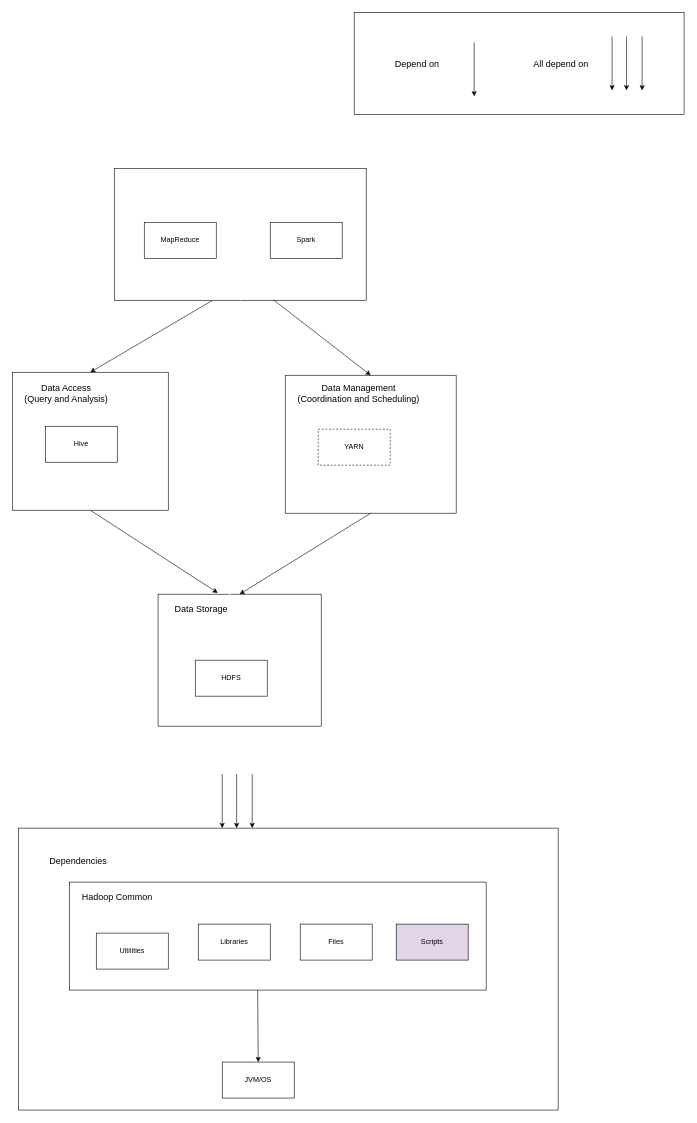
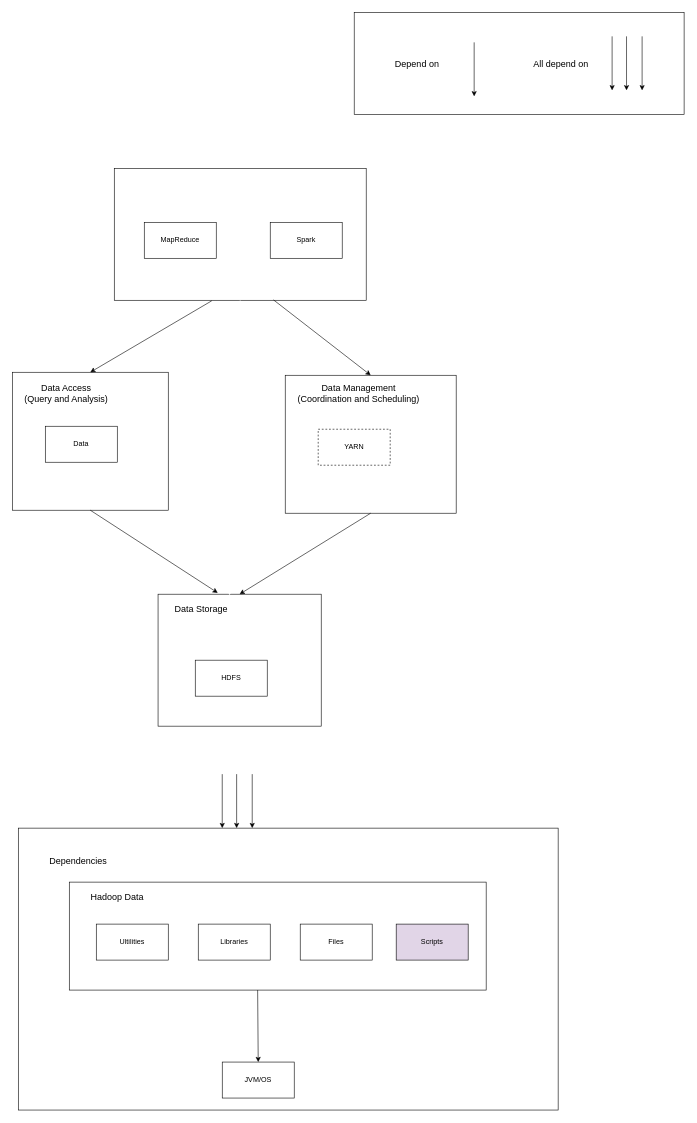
  <mxCell id="0" />
  <mxCell id="1" parent="0" />
  <mxCell id="2" value="" style="rounded=0;whiteSpace=wrap;html=1;align=left;" vertex="1" parent="1"><mxGeometry x="263" y="990" width="272" height="220" as="geometry" /></mxCell>
  <mxCell id="3" value="&lt;font style=&quot;font-size: 15px;&quot;&gt;Data Storage&lt;/font&gt;" style="text;html=1;align=center;verticalAlign=middle;whiteSpace=wrap;rounded=0;" vertex="1" parent="1"><mxGeometry x="250" y="1000" width="170" height="30" as="geometry" /></mxCell>
  <mxCell id="4" value="HDFS" style="rounded=0;whiteSpace=wrap;html=1;" vertex="1" parent="1"><mxGeometry x="325" y="1100" width="120" height="60" as="geometry" /></mxCell>
  <mxCell id="5" value="" style="rounded=0;whiteSpace=wrap;html=1;align=left;" vertex="1" parent="1"><mxGeometry x="190" y="280" width="420" height="220" as="geometry" /></mxCell>
  <mxCell id="6" value="MapReduce" style="rounded=0;whiteSpace=wrap;html=1;" vertex="1" parent="1"><mxGeometry x="240" y="370" width="120" height="60" as="geometry" /></mxCell>
  <mxCell id="7" value="Spark" style="rounded=0;whiteSpace=wrap;html=1;" vertex="1" parent="1"><mxGeometry x="450" y="370" width="120" height="60" as="geometry" /></mxCell>
  <mxCell id="8" value="" style="rounded=0;whiteSpace=wrap;html=1;align=left;" vertex="1" parent="1"><mxGeometry x="20" y="620" width="260" height="230" as="geometry" /></mxCell>
  <mxCell id="9" value="&lt;font style=&quot;font-size: 15px;&quot;&gt;Data Access&lt;br&gt;(Query and Analysis)&lt;/font&gt;" style="text;html=1;align=center;verticalAlign=middle;whiteSpace=wrap;rounded=0;" vertex="1" parent="1"><mxGeometry x="25" y="640" width="170" height="30" as="geometry" /></mxCell>
- <mxCell id="10" value="Hive" style="rounded=0;whiteSpace=wrap;html=1;" vertex="1" parent="1"><mxGeometry x="75" y="710" width="120" height="60" as="geometry" /></mxCell>
+ <mxCell id="10" value="Data" style="rounded=0;whiteSpace=wrap;html=1;" vertex="1" parent="1"><mxGeometry x="75" y="710" width="120" height="60" as="geometry" /></mxCell>
  <mxCell id="11" value="" style="endArrow=classic;html=1;rounded=0;entryX=0.5;entryY=0;entryDx=0;entryDy=0;exitX=0.387;exitY=1.004;exitDx=0;exitDy=0;exitPerimeter=0;strokeColor=#000000;" edge="1" parent="1" source="5" target="8"><mxGeometry width="50" height="50" relative="1" as="geometry"><mxPoint x="68.75" y="530" as="sourcePoint" /><mxPoint x="68.75" y="620" as="targetPoint" /></mxGeometry></mxCell>
  <mxCell id="12" value="" style="rounded=0;whiteSpace=wrap;html=1;align=left;" vertex="1" parent="1"><mxGeometry x="475" y="625" width="285" height="230" as="geometry" /></mxCell>
  <mxCell id="13" value="&lt;font style=&quot;font-size: 15px;&quot;&gt;Data Management&lt;/font&gt;&lt;div&gt;&lt;font style=&quot;font-size: 15px;&quot;&gt;(Coordination and Scheduling)&lt;/font&gt;&lt;/div&gt;" style="text;html=1;align=center;verticalAlign=middle;whiteSpace=wrap;rounded=0;" vertex="1" parent="1"><mxGeometry x="475" y="640" width="245" height="30" as="geometry" /></mxCell>
  <mxCell id="14" value="YARN" style="rounded=0;whiteSpace=wrap;html=1;dashed=1;" vertex="1" parent="1"><mxGeometry x="530" y="715" width="120" height="60" as="geometry" /></mxCell>
  <mxCell id="15" value="" style="endArrow=classic;html=1;rounded=0;entryX=0.5;entryY=0;entryDx=0;entryDy=0;exitX=0.632;exitY=0.997;exitDx=0;exitDy=0;exitPerimeter=0;strokeColor=#000000;" edge="1" parent="1" source="5" target="12"><mxGeometry width="50" height="50" relative="1" as="geometry"><mxPoint x="786.25" y="530" as="sourcePoint" /><mxPoint x="470" y="639" as="targetPoint" /></mxGeometry></mxCell>
  <mxCell id="16" value="" style="endArrow=classic;html=1;rounded=0;entryX=0.5;entryY=0;entryDx=0;entryDy=0;exitX=0.5;exitY=1;exitDx=0;exitDy=0;strokeColor=#000000;" edge="1" parent="1" source="12" target="2"><mxGeometry width="50" height="50" relative="1" as="geometry"><mxPoint x="613" y="881" as="sourcePoint" /><mxPoint x="410" y="1000" as="targetPoint" /></mxGeometry></mxCell>
  <mxCell id="17" value="" style="endArrow=classic;html=1;rounded=0;entryX=0.366;entryY=-0.01;entryDx=0;entryDy=0;exitX=0.5;exitY=1;exitDx=0;exitDy=0;entryPerimeter=0;strokeColor=#000000;" edge="1" parent="1" source="8" target="2"><mxGeometry width="50" height="50" relative="1" as="geometry"><mxPoint x="439" y="850" as="sourcePoint" /><mxPoint x="220" y="985" as="targetPoint" /></mxGeometry></mxCell>
  <mxCell id="18" value="" style="rounded=0;whiteSpace=wrap;html=1;" vertex="1" parent="1"><mxGeometry x="30" y="1380" width="900" height="470" as="geometry" /></mxCell>
  <mxCell id="19" value="&lt;font style=&quot;font-size: 15px;&quot;&gt;Dependencies&lt;/font&gt;" style="text;html=1;align=center;verticalAlign=middle;whiteSpace=wrap;rounded=0;" vertex="1" parent="1"><mxGeometry x="45" y="1420" width="170" height="30" as="geometry" /></mxCell>
  <mxCell id="20" value="JVM/OS" style="rounded=0;whiteSpace=wrap;html=1;" vertex="1" parent="1"><mxGeometry x="370" y="1770" width="120" height="60" as="geometry" /></mxCell>
  <mxCell id="21" value="" style="rounded=0;whiteSpace=wrap;html=1;align=left;" vertex="1" parent="1"><mxGeometry x="115" y="1470" width="695" height="180" as="geometry" /></mxCell>
- <mxCell id="22" value="&lt;font style=&quot;font-size: 15px;&quot;&gt;Hadoop Common&lt;/font&gt;" style="text;html=1;align=center;verticalAlign=middle;whiteSpace=wrap;rounded=0;" vertex="1" parent="1"><mxGeometry x="110" y="1480" width="170" height="30" as="geometry" /></mxCell>
+ <mxCell id="22" value="&lt;font style=&quot;font-size: 15px;&quot;&gt;Hadoop Data&lt;/font&gt;" style="text;html=1;align=center;verticalAlign=middle;whiteSpace=wrap;rounded=0;" vertex="1" parent="1"><mxGeometry x="110" y="1480" width="170" height="30" as="geometry" /></mxCell>
  <mxCell id="23" value="" style="endArrow=classic;html=1;rounded=0;entryX=0.5;entryY=0;entryDx=0;entryDy=0;exitX=0.459;exitY=1.003;exitDx=0;exitDy=0;exitPerimeter=0;strokeColor=#000000;" edge="1" parent="1" target="20"><mxGeometry width="50" height="50" relative="1" as="geometry"><mxPoint x="429" y="1650" as="sourcePoint" /><mxPoint x="429" y="1740" as="targetPoint" /></mxGeometry></mxCell>
- <mxCell id="24" value="Ultilities" style="rounded=0;whiteSpace=wrap;html=1;" vertex="1" parent="1"><mxGeometry x="160" y="1555" width="120" height="60" as="geometry" /></mxCell>
+ <mxCell id="24" value="Ultilities" style="rounded=0;whiteSpace=wrap;html=1;" vertex="1" parent="1"><mxGeometry x="160" y="1540" width="120" height="60" as="geometry" /></mxCell>
  <mxCell id="25" value="Libraries" style="rounded=0;whiteSpace=wrap;html=1;" vertex="1" parent="1"><mxGeometry x="330" y="1540" width="120" height="60" as="geometry" /></mxCell>
  <mxCell id="26" value="Files" style="rounded=0;whiteSpace=wrap;html=1;" vertex="1" parent="1"><mxGeometry x="500" y="1540" width="120" height="60" as="geometry" /></mxCell>
  <mxCell id="27" value="Scripts" style="rounded=0;whiteSpace=wrap;html=1;fillColor=#e1d5e7;" vertex="1" parent="1"><mxGeometry x="660" y="1540" width="120" height="60" as="geometry" /></mxCell>
  <mxCell id="28" value="" style="endArrow=classic;html=1;rounded=0;entryX=0.438;entryY=0.009;entryDx=0;entryDy=0;exitX=0.5;exitY=1;exitDx=0;exitDy=0;entryPerimeter=0;strokeColor=#FFFFFF;" edge="1" parent="1" source="5" target="2"><mxGeometry width="50" height="50" relative="1" as="geometry"><mxPoint x="400" y="800" as="sourcePoint" /><mxPoint x="613" y="938" as="targetPoint" /></mxGeometry></mxCell>
  <mxCell id="29" value="" style="endArrow=classic;html=1;rounded=0;entryX=0.459;entryY=0.003;entryDx=0;entryDy=0;exitX=0.459;exitY=1.003;exitDx=0;exitDy=0;exitPerimeter=0;entryPerimeter=0;strokeColor=#000000;" edge="1" parent="1"><mxGeometry width="50" height="50" relative="1" as="geometry"><mxPoint x="370" y="1290" as="sourcePoint" /><mxPoint x="370" y="1380" as="targetPoint" /></mxGeometry></mxCell>
  <mxCell id="30" value="" style="endArrow=classic;html=1;rounded=0;entryX=0.459;entryY=0.003;entryDx=0;entryDy=0;exitX=0.459;exitY=1.003;exitDx=0;exitDy=0;exitPerimeter=0;entryPerimeter=0;strokeColor=#000000;" edge="1" parent="1"><mxGeometry width="50" height="50" relative="1" as="geometry"><mxPoint x="394" y="1290" as="sourcePoint" /><mxPoint x="394" y="1380" as="targetPoint" /></mxGeometry></mxCell>
  <mxCell id="31" value="" style="endArrow=classic;html=1;rounded=0;entryX=0.459;entryY=0.003;entryDx=0;entryDy=0;exitX=0.459;exitY=1.003;exitDx=0;exitDy=0;exitPerimeter=0;entryPerimeter=0;strokeColor=#000000;" edge="1" parent="1"><mxGeometry width="50" height="50" relative="1" as="geometry"><mxPoint x="420" y="1290" as="sourcePoint" /><mxPoint x="420" y="1380" as="targetPoint" /></mxGeometry></mxCell>
  <mxCell id="32" value="" style="rounded=0;whiteSpace=wrap;html=1;" vertex="1" parent="1"><mxGeometry x="590" y="20" width="550" height="170" as="geometry" /></mxCell>
  <mxCell id="33" value="&lt;font style=&quot;font-size: 15px;&quot;&gt;Depend on&lt;/font&gt;" style="text;html=1;align=center;verticalAlign=middle;whiteSpace=wrap;rounded=0;" vertex="1" parent="1"><mxGeometry x="610" y="90" width="170" height="30" as="geometry" /></mxCell>
  <mxCell id="34" value="&lt;font style=&quot;font-size: 15px;&quot;&gt;All depend on&lt;/font&gt;" style="text;html=1;align=center;verticalAlign=middle;whiteSpace=wrap;rounded=0;" vertex="1" parent="1"><mxGeometry x="850" y="90" width="170" height="30" as="geometry" /></mxCell>
  <mxCell id="35" value="" style="endArrow=classic;html=1;rounded=0;entryX=0.459;entryY=0.003;entryDx=0;entryDy=0;exitX=0.459;exitY=1.003;exitDx=0;exitDy=0;exitPerimeter=0;entryPerimeter=0;strokeColor=#000000;" edge="1" parent="1"><mxGeometry width="50" height="50" relative="1" as="geometry"><mxPoint x="1020" y="60" as="sourcePoint" /><mxPoint x="1020" y="150" as="targetPoint" /></mxGeometry></mxCell>
  <mxCell id="36" value="" style="endArrow=classic;html=1;rounded=0;entryX=0.459;entryY=0.003;entryDx=0;entryDy=0;exitX=0.459;exitY=1.003;exitDx=0;exitDy=0;exitPerimeter=0;entryPerimeter=0;strokeColor=#000000;" edge="1" parent="1"><mxGeometry width="50" height="50" relative="1" as="geometry"><mxPoint x="1044" y="60" as="sourcePoint" /><mxPoint x="1044" y="150" as="targetPoint" /></mxGeometry></mxCell>
  <mxCell id="37" value="" style="endArrow=classic;html=1;rounded=0;entryX=0.459;entryY=0.003;entryDx=0;entryDy=0;exitX=0.459;exitY=1.003;exitDx=0;exitDy=0;exitPerimeter=0;entryPerimeter=0;strokeColor=#000000;" edge="1" parent="1"><mxGeometry width="50" height="50" relative="1" as="geometry"><mxPoint x="1070" y="60" as="sourcePoint" /><mxPoint x="1070" y="150" as="targetPoint" /></mxGeometry></mxCell>
  <mxCell id="38" value="" style="endArrow=classic;html=1;rounded=0;entryX=0.459;entryY=0.003;entryDx=0;entryDy=0;exitX=0.459;exitY=1.003;exitDx=0;exitDy=0;exitPerimeter=0;entryPerimeter=0;strokeColor=#000000;" edge="1" parent="1"><mxGeometry width="50" height="50" relative="1" as="geometry"><mxPoint x="790" y="70" as="sourcePoint" /><mxPoint x="790" y="160" as="targetPoint" /></mxGeometry></mxCell>
